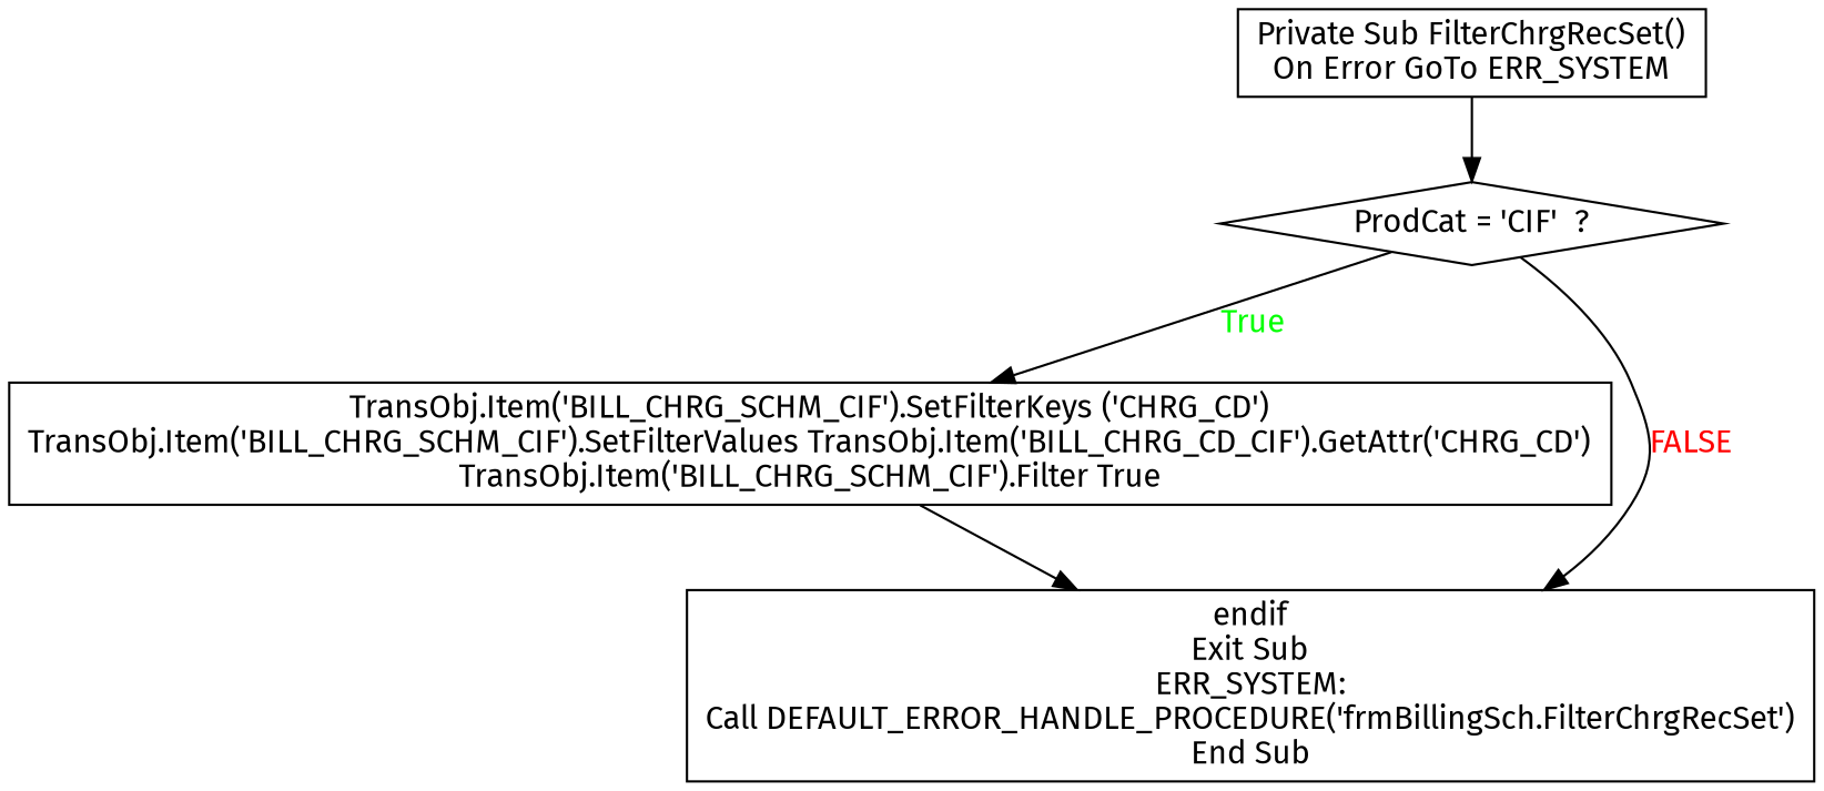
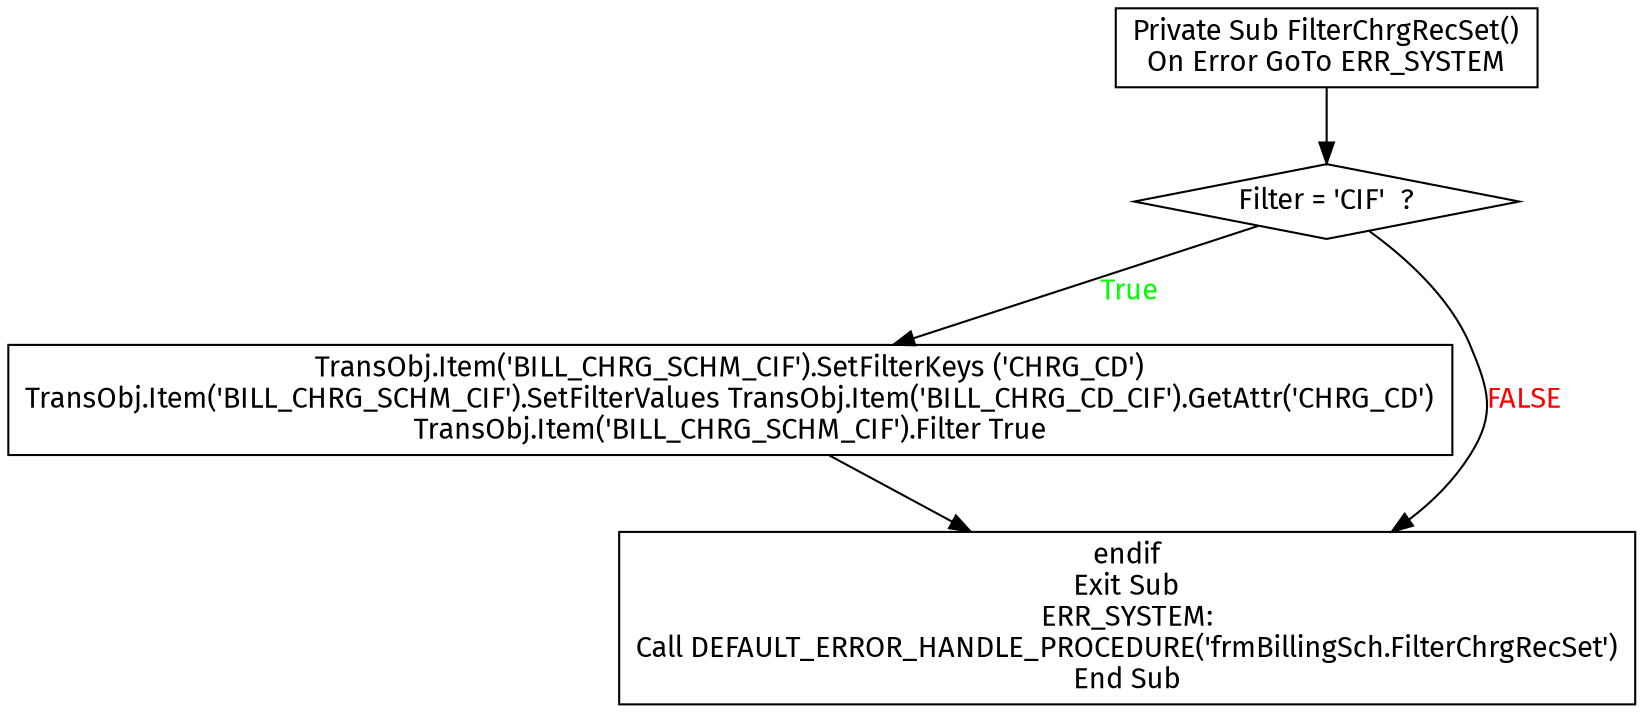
  digraph {
    fontname="Fira Sans"
    node [shape=box fontname="Fira Sans"]
    edge [fontname="Fira Sans"]
    n1 [label="Private Sub FilterChrgRecSet()\nOn Error GoTo ERR_SYSTEM"]
-   n2 [label="ProdCat = 'CIF'  ?" shape=diamond]
+   n2 [label="Filter = 'CIF'  ?" shape=diamond]
    n3 [label="TransObj.Item('BILL_CHRG_SCHM_CIF').SetFilterKeys ('CHRG_CD')\nTransObj.Item('BILL_CHRG_SCHM_CIF').SetFilterValues TransObj.Item('BILL_CHRG_CD_CIF').GetAttr('CHRG_CD')\nTransObj.Item('BILL_CHRG_SCHM_CIF').Filter True"]
    n4 [label="endif\nExit Sub\nERR_SYSTEM:\nCall DEFAULT_ERROR_HANDLE_PROCEDURE('frmBillingSch.FilterChrgRecSet')\nEnd Sub"]
    n1 -> n2
    n2 -> n3 [fontcolor=GREEN label=True]
    n2 -> n4 [fontcolor=RED label=FALSE]
    n3 -> n4
  }
